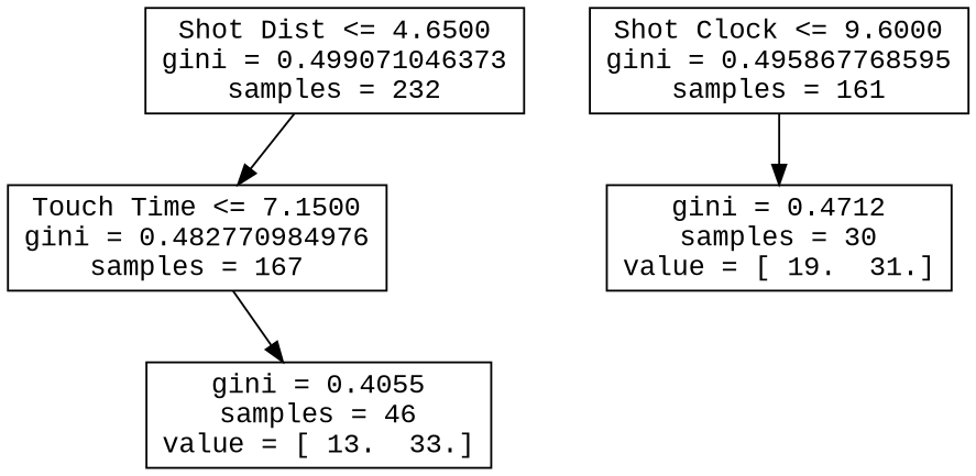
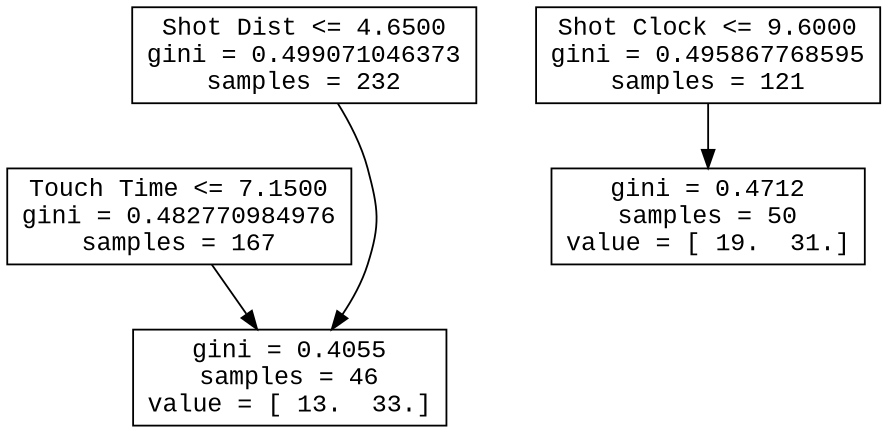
  digraph {
    fontname="Liberation Mono"
    node [fontname="Liberation Mono" shape=box]
    edge [fontname="Liberation Mono"]
    n1 [label="Shot Dist <= 4.6500\ngini = 0.499071046373\nsamples = 232"]
    n2 [label="Touch Time <= 7.1500\ngini = 0.482770984976\nsamples = 167"]
    n3 [label="gini = 0.4055\nsamples = 46\nvalue = [ 13.  33.]"]
-   n4 [label="Shot Clock <= 9.6000\ngini = 0.495867768595\nsamples = 161"]
-   n5 [label="gini = 0.4712\nsamples = 30\nvalue = [ 19.  31.]"]
-   n1 -> n2
+   n4 [label="Shot Clock <= 9.6000\ngini = 0.495867768595\nsamples = 121"]
+   n5 [label="gini = 0.4712\nsamples = 50\nvalue = [ 19.  31.]"]
+   n1 -> n3
    n2 -> n3
    n4 -> n5
  }
